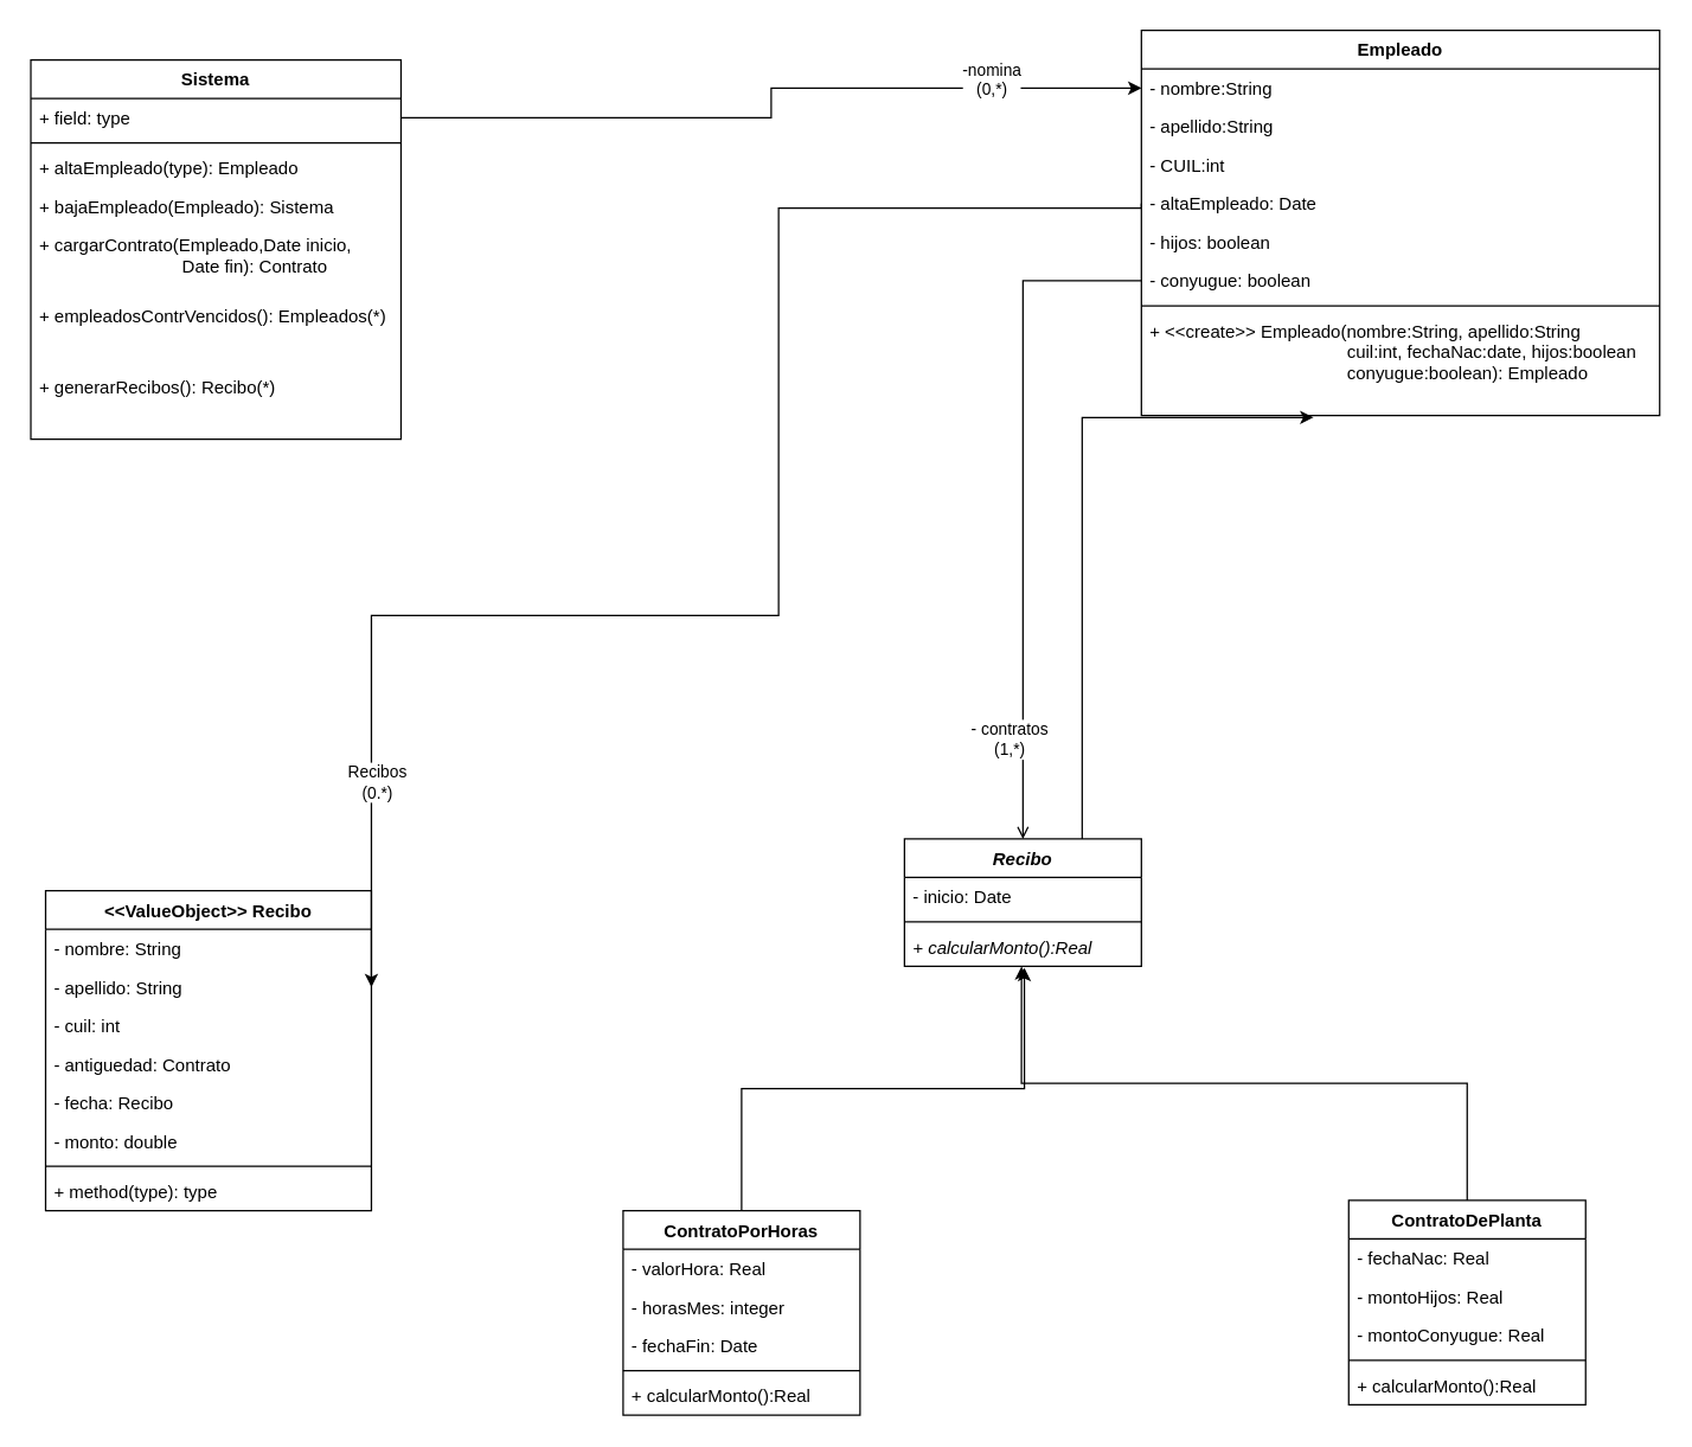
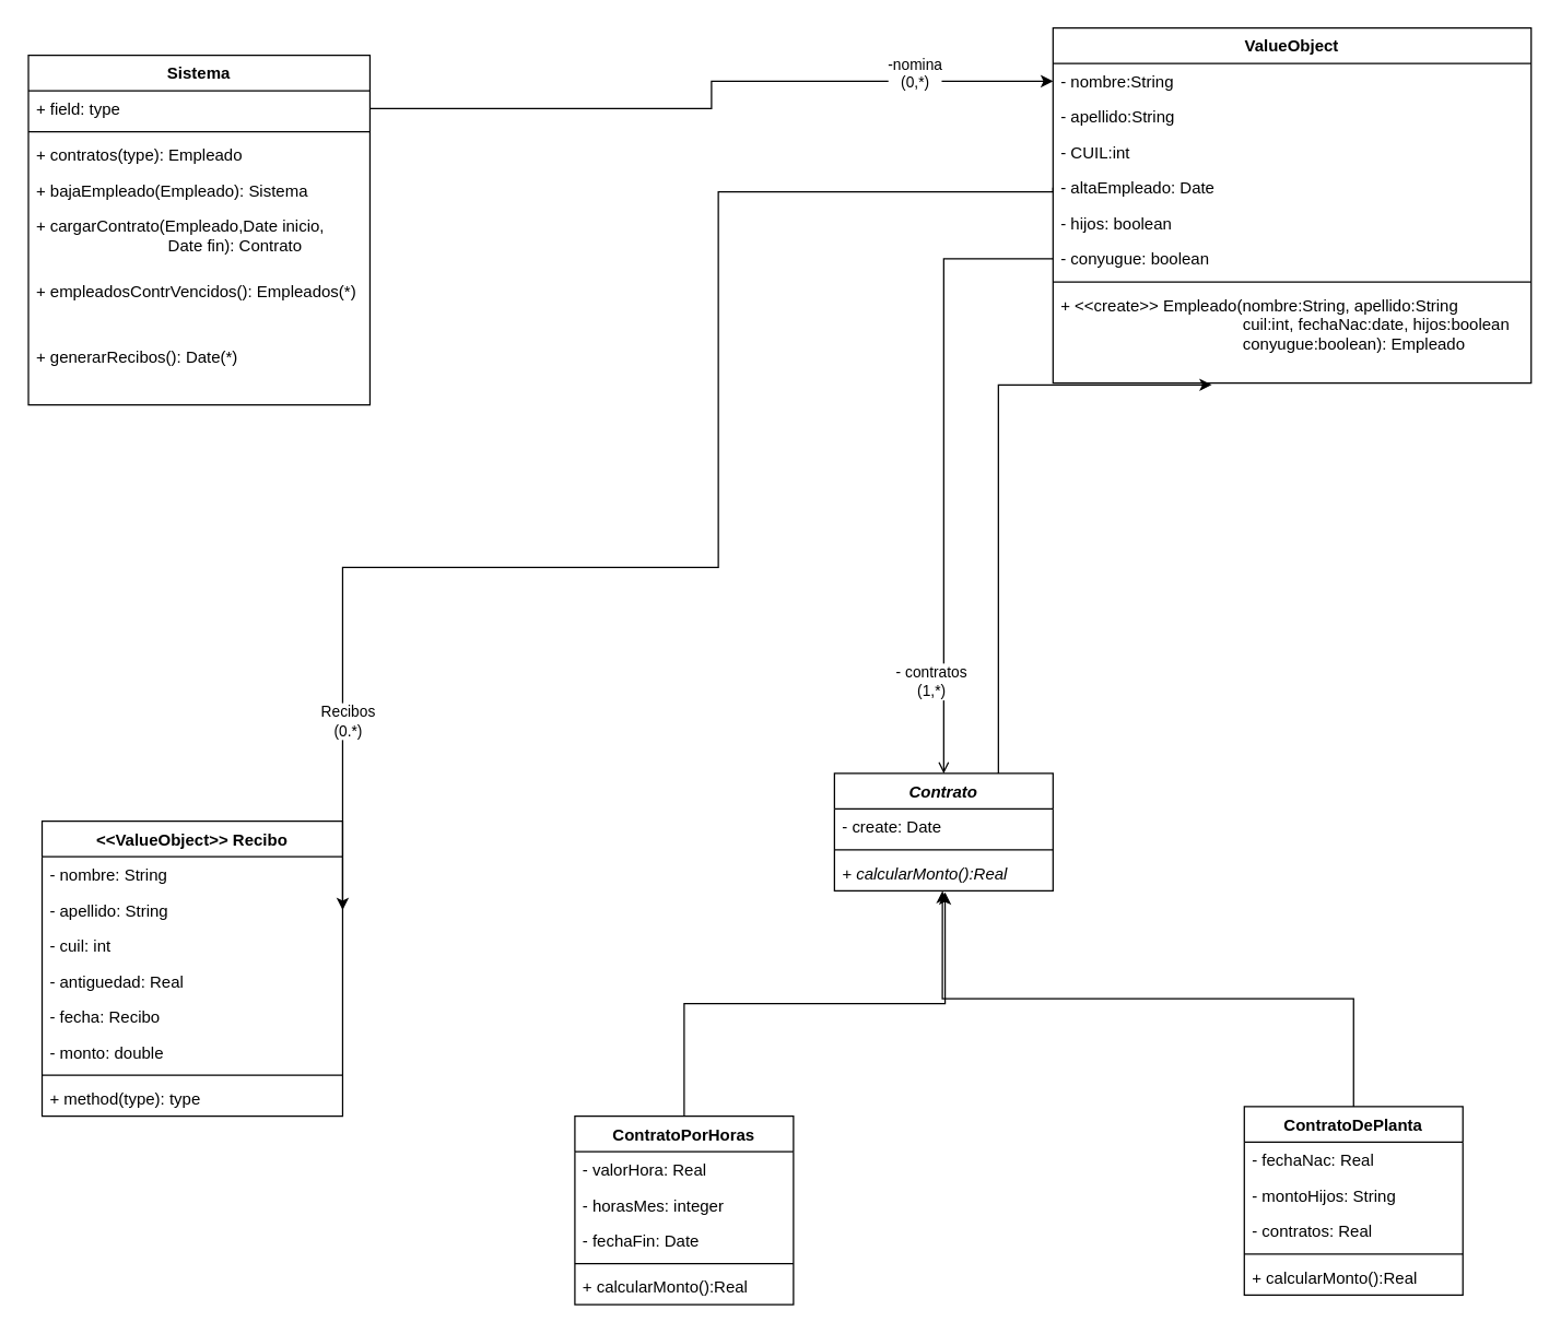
  <mxCell id="0" />
  <mxCell id="1" parent="0" />
  <mxCell id="2" value="Sistema" style="swimlane;fontStyle=1;align=center;verticalAlign=top;childLayout=stackLayout;horizontal=1;startSize=26;horizontalStack=0;resizeParent=1;resizeParentMax=0;resizeLast=0;collapsible=1;marginBottom=0;" parent="1" vertex="1"><mxGeometry x="20" y="40" width="250" height="256" as="geometry" /></mxCell>
  <mxCell id="3" value="+ field: type" style="text;strokeColor=none;fillColor=none;align=left;verticalAlign=top;spacingLeft=4;spacingRight=4;overflow=hidden;rotatable=0;points=[[0,0.5],[1,0.5]];portConstraint=eastwest;" parent="2" vertex="1"><mxGeometry y="26" width="250" height="26" as="geometry" /></mxCell>
  <mxCell id="4" value="" style="line;strokeWidth=1;fillColor=none;align=left;verticalAlign=middle;spacingTop=-1;spacingLeft=3;spacingRight=3;rotatable=0;labelPosition=right;points=[];portConstraint=eastwest;strokeColor=inherit;" parent="2" vertex="1"><mxGeometry y="52" width="250" height="8" as="geometry" /></mxCell>
- <mxCell id="5" value="+ altaEmpleado(type): Empleado" style="text;strokeColor=none;fillColor=none;align=left;verticalAlign=top;spacingLeft=4;spacingRight=4;overflow=hidden;rotatable=0;points=[[0,0.5],[1,0.5]];portConstraint=eastwest;" parent="2" vertex="1"><mxGeometry y="60" width="250" height="26" as="geometry" /></mxCell>
+ <mxCell id="5" value="+ contratos(type): Empleado" style="text;strokeColor=none;fillColor=none;align=left;verticalAlign=top;spacingLeft=4;spacingRight=4;overflow=hidden;rotatable=0;points=[[0,0.5],[1,0.5]];portConstraint=eastwest;" parent="2" vertex="1"><mxGeometry y="60" width="250" height="26" as="geometry" /></mxCell>
  <mxCell id="6" value="+ bajaEmpleado(Empleado): Sistema" style="text;strokeColor=none;fillColor=none;align=left;verticalAlign=top;spacingLeft=4;spacingRight=4;overflow=hidden;rotatable=0;points=[[0,0.5],[1,0.5]];portConstraint=eastwest;" parent="2" vertex="1"><mxGeometry y="86" width="250" height="26" as="geometry" /></mxCell>
  <mxCell id="7" value="+ cargarContrato(Empleado,Date inicio,&#10;                             Date fin): Contrato" style="text;strokeColor=none;fillColor=none;align=left;verticalAlign=top;spacingLeft=4;spacingRight=4;overflow=hidden;rotatable=0;points=[[0,0.5],[1,0.5]];portConstraint=eastwest;" parent="2" vertex="1"><mxGeometry y="112" width="250" height="48" as="geometry" /></mxCell>
  <mxCell id="8" value="+ empleadosContrVencidos(): Empleados(*)" style="text;strokeColor=none;fillColor=none;align=left;verticalAlign=top;spacingLeft=4;spacingRight=4;overflow=hidden;rotatable=0;points=[[0,0.5],[1,0.5]];portConstraint=eastwest;" parent="2" vertex="1"><mxGeometry y="160" width="250" height="48" as="geometry" /></mxCell>
- <mxCell id="9" value="+ generarRecibos(): Recibo(*)" style="text;strokeColor=none;fillColor=none;align=left;verticalAlign=top;spacingLeft=4;spacingRight=4;overflow=hidden;rotatable=0;points=[[0,0.5],[1,0.5]];portConstraint=eastwest;" parent="2" vertex="1"><mxGeometry y="208" width="250" height="48" as="geometry" /></mxCell>
- <mxCell id="10" value="Empleado" style="swimlane;fontStyle=1;align=center;verticalAlign=top;childLayout=stackLayout;horizontal=1;startSize=26;horizontalStack=0;resizeParent=1;resizeParentMax=0;resizeLast=0;collapsible=1;marginBottom=0;" parent="1" vertex="1"><mxGeometry x="770" y="20" width="350" height="260" as="geometry" /></mxCell>
+ <mxCell id="9" value="+ generarRecibos(): Date(*)" style="text;strokeColor=none;fillColor=none;align=left;verticalAlign=top;spacingLeft=4;spacingRight=4;overflow=hidden;rotatable=0;points=[[0,0.5],[1,0.5]];portConstraint=eastwest;" parent="2" vertex="1"><mxGeometry y="208" width="250" height="48" as="geometry" /></mxCell>
+ <mxCell id="10" value="ValueObject" style="swimlane;fontStyle=1;align=center;verticalAlign=top;childLayout=stackLayout;horizontal=1;startSize=26;horizontalStack=0;resizeParent=1;resizeParentMax=0;resizeLast=0;collapsible=1;marginBottom=0;" parent="1" vertex="1"><mxGeometry x="770" y="20" width="350" height="260" as="geometry" /></mxCell>
  <mxCell id="11" value="- nombre:String" style="text;strokeColor=none;fillColor=none;align=left;verticalAlign=top;spacingLeft=4;spacingRight=4;overflow=hidden;rotatable=0;points=[[0,0.5],[1,0.5]];portConstraint=eastwest;" parent="10" vertex="1"><mxGeometry y="26" width="350" height="26" as="geometry" /></mxCell>
  <mxCell id="12" value="- apellido:String" style="text;strokeColor=none;fillColor=none;align=left;verticalAlign=top;spacingLeft=4;spacingRight=4;overflow=hidden;rotatable=0;points=[[0,0.5],[1,0.5]];portConstraint=eastwest;" parent="10" vertex="1"><mxGeometry y="52" width="350" height="26" as="geometry" /></mxCell>
  <mxCell id="13" value="- CUIL:int" style="text;strokeColor=none;fillColor=none;align=left;verticalAlign=top;spacingLeft=4;spacingRight=4;overflow=hidden;rotatable=0;points=[[0,0.5],[1,0.5]];portConstraint=eastwest;" parent="10" vertex="1"><mxGeometry y="78" width="350" height="26" as="geometry" /></mxCell>
  <mxCell id="14" value="- altaEmpleado: Date" style="text;strokeColor=none;fillColor=none;align=left;verticalAlign=top;spacingLeft=4;spacingRight=4;overflow=hidden;rotatable=0;points=[[0,0.5],[1,0.5]];portConstraint=eastwest;" parent="10" vertex="1"><mxGeometry y="104" width="350" height="26" as="geometry" /></mxCell>
  <mxCell id="15" value="- hijos: boolean" style="text;strokeColor=none;fillColor=none;align=left;verticalAlign=top;spacingLeft=4;spacingRight=4;overflow=hidden;rotatable=0;points=[[0,0.5],[1,0.5]];portConstraint=eastwest;" parent="10" vertex="1"><mxGeometry y="130" width="350" height="26" as="geometry" /></mxCell>
  <mxCell id="16" value="- conyugue: boolean" style="text;strokeColor=none;fillColor=none;align=left;verticalAlign=top;spacingLeft=4;spacingRight=4;overflow=hidden;rotatable=0;points=[[0,0.5],[1,0.5]];portConstraint=eastwest;" parent="10" vertex="1"><mxGeometry y="156" width="350" height="26" as="geometry" /></mxCell>
  <mxCell id="17" value="" style="line;strokeWidth=1;fillColor=none;align=left;verticalAlign=middle;spacingTop=-1;spacingLeft=3;spacingRight=3;rotatable=0;labelPosition=right;points=[];portConstraint=eastwest;strokeColor=inherit;" parent="10" vertex="1"><mxGeometry y="182" width="350" height="8" as="geometry" /></mxCell>
  <mxCell id="18" value="+ &lt;&lt;create&gt;&gt; Empleado(nombre:String, apellido:String&#10;                                        cuil:int, fechaNac:date, hijos:boolean&#10;                                        conyugue:boolean): Empleado" style="text;strokeColor=none;fillColor=none;align=left;verticalAlign=top;spacingLeft=4;spacingRight=4;overflow=hidden;rotatable=0;points=[[0,0.5],[1,0.5]];portConstraint=eastwest;" parent="10" vertex="1"><mxGeometry y="190" width="350" height="70" as="geometry" /></mxCell>
  <mxCell id="19" style="edgeStyle=orthogonalEdgeStyle;rounded=0;orthogonalLoop=1;jettySize=auto;html=1;" parent="1" source="3" target="11" edge="1"><mxGeometry relative="1" as="geometry" /></mxCell>
  <mxCell id="20" value="&lt;br&gt;-nomina&lt;br&gt;(0,*)" style="edgeLabel;html=1;align=center;verticalAlign=middle;resizable=0;points=[];" parent="19" vertex="1" connectable="0"><mxGeometry x="0.72" y="-2" relative="1" as="geometry"><mxPoint x="-29" y="-15" as="offset" /></mxGeometry></mxCell>
  <mxCell id="21" style="edgeStyle=orthogonalEdgeStyle;rounded=0;orthogonalLoop=1;jettySize=auto;html=1;exitX=0.75;exitY=0;exitDx=0;exitDy=0;entryX=0.332;entryY=1.02;entryDx=0;entryDy=0;entryPerimeter=0;" parent="1" source="22" edge="1" target="18"><mxGeometry relative="1" as="geometry"><mxPoint x="850" y="290" as="targetPoint" /></mxGeometry></mxCell>
- <mxCell id="22" value="Recibo" style="swimlane;fontStyle=3;align=center;verticalAlign=top;childLayout=stackLayout;horizontal=1;startSize=26;horizontalStack=0;resizeParent=1;resizeParentMax=0;resizeLast=0;collapsible=1;marginBottom=0;" parent="1" vertex="1"><mxGeometry x="610" y="566" width="160" height="86" as="geometry" /></mxCell>
- <mxCell id="23" value="- inicio: Date" style="text;strokeColor=none;fillColor=none;align=left;verticalAlign=top;spacingLeft=4;spacingRight=4;overflow=hidden;rotatable=0;points=[[0,0.5],[1,0.5]];portConstraint=eastwest;" parent="22" vertex="1"><mxGeometry y="26" width="160" height="26" as="geometry" /></mxCell>
+ <mxCell id="22" value="Contrato" style="swimlane;fontStyle=3;align=center;verticalAlign=top;childLayout=stackLayout;horizontal=1;startSize=26;horizontalStack=0;resizeParent=1;resizeParentMax=0;resizeLast=0;collapsible=1;marginBottom=0;" parent="1" vertex="1"><mxGeometry x="610" y="566" width="160" height="86" as="geometry" /></mxCell>
+ <mxCell id="23" value="- create: Date" style="text;strokeColor=none;fillColor=none;align=left;verticalAlign=top;spacingLeft=4;spacingRight=4;overflow=hidden;rotatable=0;points=[[0,0.5],[1,0.5]];portConstraint=eastwest;" parent="22" vertex="1"><mxGeometry y="26" width="160" height="26" as="geometry" /></mxCell>
  <mxCell id="24" value="" style="line;strokeWidth=1;fillColor=none;align=left;verticalAlign=middle;spacingTop=-1;spacingLeft=3;spacingRight=3;rotatable=0;labelPosition=right;points=[];portConstraint=eastwest;strokeColor=inherit;" parent="22" vertex="1"><mxGeometry y="52" width="160" height="8" as="geometry" /></mxCell>
  <mxCell id="25" value="+ calcularMonto():Real" style="text;strokeColor=none;fillColor=none;align=left;verticalAlign=top;spacingLeft=4;spacingRight=4;overflow=hidden;rotatable=0;points=[[0,0.5],[1,0.5]];portConstraint=eastwest;fontStyle=2" parent="22" vertex="1"><mxGeometry y="60" width="160" height="26" as="geometry" /></mxCell>
  <mxCell id="26" style="edgeStyle=orthogonalEdgeStyle;rounded=0;orthogonalLoop=1;jettySize=auto;html=1;entryX=0.506;entryY=1.038;entryDx=0;entryDy=0;entryPerimeter=0;" parent="1" source="27" target="25" edge="1"><mxGeometry relative="1" as="geometry" /></mxCell>
  <mxCell id="27" value="ContratoPorHoras" style="swimlane;fontStyle=1;align=center;verticalAlign=top;childLayout=stackLayout;horizontal=1;startSize=26;horizontalStack=0;resizeParent=1;resizeParentMax=0;resizeLast=0;collapsible=1;marginBottom=0;" parent="1" vertex="1"><mxGeometry x="420" y="817" width="160" height="138" as="geometry" /></mxCell>
  <mxCell id="28" value="- valorHora: Real" style="text;strokeColor=none;fillColor=none;align=left;verticalAlign=top;spacingLeft=4;spacingRight=4;overflow=hidden;rotatable=0;points=[[0,0.5],[1,0.5]];portConstraint=eastwest;" parent="27" vertex="1"><mxGeometry y="26" width="160" height="26" as="geometry" /></mxCell>
  <mxCell id="29" value="- horasMes: integer" style="text;strokeColor=none;fillColor=none;align=left;verticalAlign=top;spacingLeft=4;spacingRight=4;overflow=hidden;rotatable=0;points=[[0,0.5],[1,0.5]];portConstraint=eastwest;" parent="27" vertex="1"><mxGeometry y="52" width="160" height="26" as="geometry" /></mxCell>
  <mxCell id="30" value="- fechaFin: Date" style="text;strokeColor=none;fillColor=none;align=left;verticalAlign=top;spacingLeft=4;spacingRight=4;overflow=hidden;rotatable=0;points=[[0,0.5],[1,0.5]];portConstraint=eastwest;" parent="27" vertex="1"><mxGeometry y="78" width="160" height="26" as="geometry" /></mxCell>
  <mxCell id="31" value="" style="line;strokeWidth=1;fillColor=none;align=left;verticalAlign=middle;spacingTop=-1;spacingLeft=3;spacingRight=3;rotatable=0;labelPosition=right;points=[];portConstraint=eastwest;strokeColor=inherit;" parent="27" vertex="1"><mxGeometry y="104" width="160" height="8" as="geometry" /></mxCell>
  <mxCell id="32" value="+ calcularMonto():Real" style="text;strokeColor=none;fillColor=none;align=left;verticalAlign=top;spacingLeft=4;spacingRight=4;overflow=hidden;rotatable=0;points=[[0,0.5],[1,0.5]];portConstraint=eastwest;" parent="27" vertex="1"><mxGeometry y="112" width="160" height="26" as="geometry" /></mxCell>
  <mxCell id="33" style="edgeStyle=orthogonalEdgeStyle;rounded=0;orthogonalLoop=1;jettySize=auto;html=1;entryX=0.494;entryY=1;entryDx=0;entryDy=0;entryPerimeter=0;" parent="1" source="34" target="25" edge="1"><mxGeometry relative="1" as="geometry"><mxPoint x="780" y="520" as="targetPoint" /></mxGeometry></mxCell>
  <mxCell id="34" value="ContratoDePlanta" style="swimlane;fontStyle=1;align=center;verticalAlign=top;childLayout=stackLayout;horizontal=1;startSize=26;horizontalStack=0;resizeParent=1;resizeParentMax=0;resizeLast=0;collapsible=1;marginBottom=0;" parent="1" vertex="1"><mxGeometry x="910" y="810" width="160" height="138" as="geometry" /></mxCell>
  <mxCell id="35" value="- fechaNac: Real" style="text;strokeColor=none;fillColor=none;align=left;verticalAlign=top;spacingLeft=4;spacingRight=4;overflow=hidden;rotatable=0;points=[[0,0.5],[1,0.5]];portConstraint=eastwest;" parent="34" vertex="1"><mxGeometry y="26" width="160" height="26" as="geometry" /></mxCell>
- <mxCell id="36" value="- montoHijos: Real" style="text;strokeColor=none;fillColor=none;align=left;verticalAlign=top;spacingLeft=4;spacingRight=4;overflow=hidden;rotatable=0;points=[[0,0.5],[1,0.5]];portConstraint=eastwest;" parent="34" vertex="1"><mxGeometry y="52" width="160" height="26" as="geometry" /></mxCell>
- <mxCell id="37" value="- montoConyugue: Real" style="text;strokeColor=none;fillColor=none;align=left;verticalAlign=top;spacingLeft=4;spacingRight=4;overflow=hidden;rotatable=0;points=[[0,0.5],[1,0.5]];portConstraint=eastwest;" parent="34" vertex="1"><mxGeometry y="78" width="160" height="26" as="geometry" /></mxCell>
+ <mxCell id="36" value="- montoHijos: String" style="text;strokeColor=none;fillColor=none;align=left;verticalAlign=top;spacingLeft=4;spacingRight=4;overflow=hidden;rotatable=0;points=[[0,0.5],[1,0.5]];portConstraint=eastwest;" parent="34" vertex="1"><mxGeometry y="52" width="160" height="26" as="geometry" /></mxCell>
+ <mxCell id="37" value="- contratos: Real" style="text;strokeColor=none;fillColor=none;align=left;verticalAlign=top;spacingLeft=4;spacingRight=4;overflow=hidden;rotatable=0;points=[[0,0.5],[1,0.5]];portConstraint=eastwest;" parent="34" vertex="1"><mxGeometry y="78" width="160" height="26" as="geometry" /></mxCell>
  <mxCell id="38" value="" style="line;strokeWidth=1;fillColor=none;align=left;verticalAlign=middle;spacingTop=-1;spacingLeft=3;spacingRight=3;rotatable=0;labelPosition=right;points=[];portConstraint=eastwest;strokeColor=inherit;" parent="34" vertex="1"><mxGeometry y="104" width="160" height="8" as="geometry" /></mxCell>
  <mxCell id="39" value="+ calcularMonto():Real" style="text;strokeColor=none;fillColor=none;align=left;verticalAlign=top;spacingLeft=4;spacingRight=4;overflow=hidden;rotatable=0;points=[[0,0.5],[1,0.5]];portConstraint=eastwest;" parent="34" vertex="1"><mxGeometry y="112" width="160" height="26" as="geometry" /></mxCell>
  <mxCell id="40" style="edgeStyle=orthogonalEdgeStyle;rounded=0;orthogonalLoop=1;jettySize=auto;html=1;exitX=0;exitY=0.5;exitDx=0;exitDy=0;entryX=0.5;entryY=0;entryDx=0;entryDy=0;endArrow=open;" parent="1" source="16" target="22" edge="1"><mxGeometry relative="1" as="geometry" /></mxCell>
  <mxCell id="41" value="- contratos&lt;br&gt;(1,*)" style="edgeLabel;html=1;align=center;verticalAlign=middle;resizable=0;points=[];" parent="40" vertex="1" connectable="0"><mxGeometry x="0.772" y="-1" relative="1" as="geometry"><mxPoint x="-9" y="-16" as="offset" /></mxGeometry></mxCell>
  <mxCell id="42" value="&lt;&lt;ValueObject&gt;&gt; Recibo" style="swimlane;fontStyle=1;align=center;verticalAlign=top;childLayout=stackLayout;horizontal=1;startSize=26;horizontalStack=0;resizeParent=1;resizeParentMax=0;resizeLast=0;collapsible=1;marginBottom=0;labelBackgroundColor=default;" parent="1" vertex="1"><mxGeometry x="30" y="601" width="220" height="216" as="geometry" /></mxCell>
  <mxCell id="43" value="- nombre: String" style="text;strokeColor=none;fillColor=none;align=left;verticalAlign=top;spacingLeft=4;spacingRight=4;overflow=hidden;rotatable=0;points=[[0,0.5],[1,0.5]];portConstraint=eastwest;labelBackgroundColor=default;" parent="42" vertex="1"><mxGeometry y="26" width="220" height="26" as="geometry" /></mxCell>
  <mxCell id="44" value="- apellido: String" style="text;strokeColor=none;fillColor=none;align=left;verticalAlign=top;spacingLeft=4;spacingRight=4;overflow=hidden;rotatable=0;points=[[0,0.5],[1,0.5]];portConstraint=eastwest;labelBackgroundColor=default;" parent="42" vertex="1"><mxGeometry y="52" width="220" height="26" as="geometry" /></mxCell>
  <mxCell id="45" value="- cuil: int" style="text;strokeColor=none;fillColor=none;align=left;verticalAlign=top;spacingLeft=4;spacingRight=4;overflow=hidden;rotatable=0;points=[[0,0.5],[1,0.5]];portConstraint=eastwest;labelBackgroundColor=default;" parent="42" vertex="1"><mxGeometry y="78" width="220" height="26" as="geometry" /></mxCell>
- <mxCell id="46" value="- antiguedad: Contrato" style="text;strokeColor=none;fillColor=none;align=left;verticalAlign=top;spacingLeft=4;spacingRight=4;overflow=hidden;rotatable=0;points=[[0,0.5],[1,0.5]];portConstraint=eastwest;labelBackgroundColor=default;" parent="42" vertex="1"><mxGeometry y="104" width="220" height="26" as="geometry" /></mxCell>
+ <mxCell id="46" value="- antiguedad: Real" style="text;strokeColor=none;fillColor=none;align=left;verticalAlign=top;spacingLeft=4;spacingRight=4;overflow=hidden;rotatable=0;points=[[0,0.5],[1,0.5]];portConstraint=eastwest;labelBackgroundColor=default;" parent="42" vertex="1"><mxGeometry y="104" width="220" height="26" as="geometry" /></mxCell>
  <mxCell id="47" value="- fecha: Recibo" style="text;strokeColor=none;fillColor=none;align=left;verticalAlign=top;spacingLeft=4;spacingRight=4;overflow=hidden;rotatable=0;points=[[0,0.5],[1,0.5]];portConstraint=eastwest;labelBackgroundColor=default;" parent="42" vertex="1"><mxGeometry y="130" width="220" height="26" as="geometry" /></mxCell>
  <mxCell id="48" value="- monto: double" style="text;strokeColor=none;fillColor=none;align=left;verticalAlign=top;spacingLeft=4;spacingRight=4;overflow=hidden;rotatable=0;points=[[0,0.5],[1,0.5]];portConstraint=eastwest;labelBackgroundColor=default;" parent="42" vertex="1"><mxGeometry y="156" width="220" height="26" as="geometry" /></mxCell>
  <mxCell id="49" value="" style="line;strokeWidth=1;fillColor=none;align=left;verticalAlign=middle;spacingTop=-1;spacingLeft=3;spacingRight=3;rotatable=0;labelPosition=right;points=[];portConstraint=eastwest;strokeColor=inherit;labelBackgroundColor=default;" parent="42" vertex="1"><mxGeometry y="182" width="220" height="8" as="geometry" /></mxCell>
  <mxCell id="50" value="+ method(type): type" style="text;strokeColor=none;fillColor=none;align=left;verticalAlign=top;spacingLeft=4;spacingRight=4;overflow=hidden;rotatable=0;points=[[0,0.5],[1,0.5]];portConstraint=eastwest;labelBackgroundColor=default;" parent="42" vertex="1"><mxGeometry y="190" width="220" height="26" as="geometry" /></mxCell>
  <mxCell id="51" style="edgeStyle=orthogonalEdgeStyle;rounded=0;orthogonalLoop=1;jettySize=auto;html=1;entryX=1;entryY=0.5;entryDx=0;entryDy=0;exitX=0;exitY=0.5;exitDx=0;exitDy=0;" parent="1" source="14" target="44" edge="1"><mxGeometry relative="1" as="geometry"><Array as="points"><mxPoint x="770" y="140" /><mxPoint x="525" y="140" /><mxPoint x="525" y="415" /></Array></mxGeometry></mxCell>
  <mxCell id="52" value="Recibos&lt;br&gt;(0.*)" style="edgeLabel;html=1;align=center;verticalAlign=middle;resizable=0;points=[];" parent="51" vertex="1" connectable="0"><mxGeometry x="0.735" y="3" relative="1" as="geometry"><mxPoint as="offset" /></mxGeometry></mxCell>
